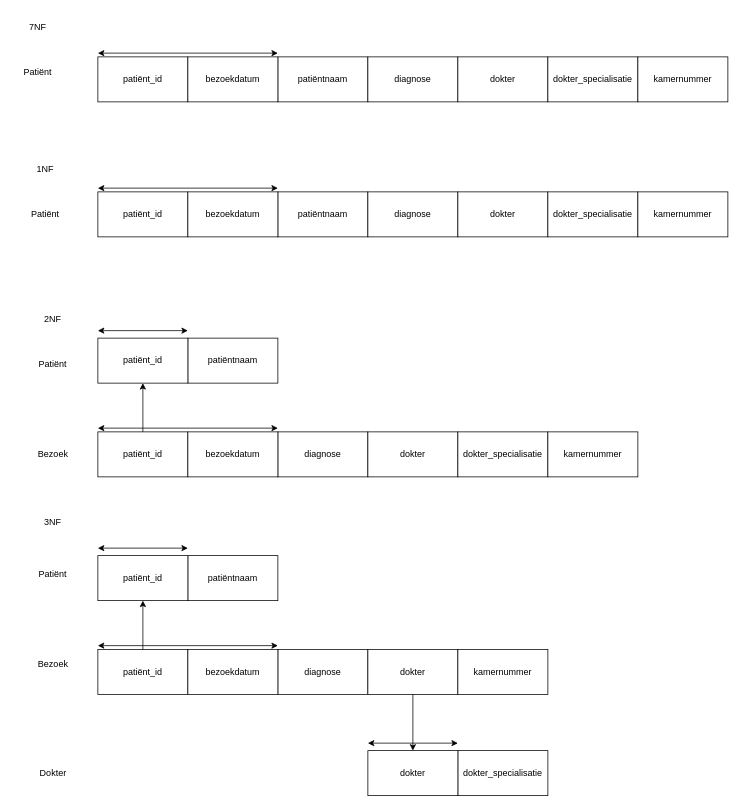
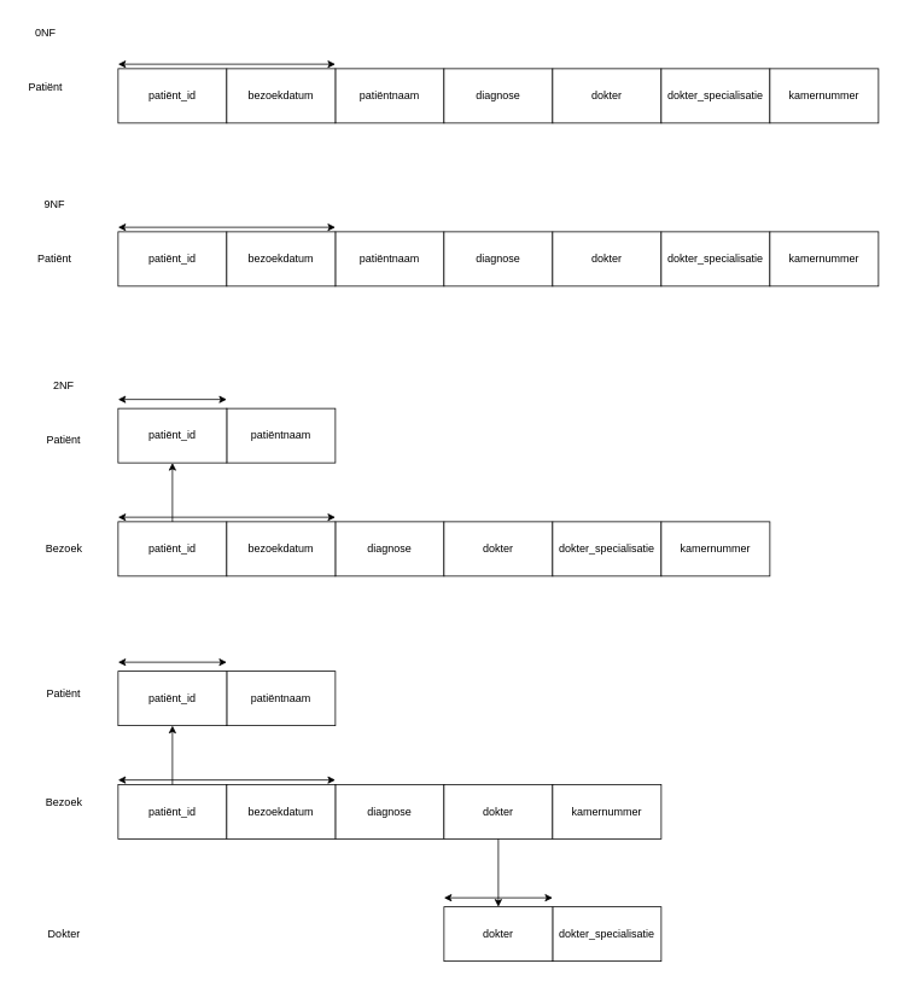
  <mxCell id="0" />
  <mxCell id="1" parent="0" />
- <mxCell id="2" value="7NF" style="text;html=1;align=center;verticalAlign=middle;whiteSpace=wrap;rounded=0;" vertex="1" parent="1"><mxGeometry x="20" y="20" width="60" height="30" as="geometry" /></mxCell>
+ <mxCell id="2" value="0NF" style="text;html=1;align=center;verticalAlign=middle;whiteSpace=wrap;rounded=0;" vertex="1" parent="1"><mxGeometry x="20" y="20" width="60" height="30" as="geometry" /></mxCell>
  <mxCell id="3" value="Patiënt" style="text;html=1;align=center;verticalAlign=middle;whiteSpace=wrap;rounded=0;" vertex="1" parent="1"><mxGeometry x="20" y="80" width="60" height="30" as="geometry" /></mxCell>
- <mxCell id="4" value="1NF" style="text;html=1;align=center;verticalAlign=middle;whiteSpace=wrap;rounded=0;" vertex="1" parent="1"><mxGeometry x="30" y="210" width="60" height="30" as="geometry" /></mxCell>
+ <mxCell id="4" value="9NF" style="text;html=1;align=center;verticalAlign=middle;whiteSpace=wrap;rounded=0;" vertex="1" parent="1"><mxGeometry x="30" y="210" width="60" height="30" as="geometry" /></mxCell>
  <mxCell id="5" value="Patiënt" style="text;html=1;align=center;verticalAlign=middle;whiteSpace=wrap;rounded=0;" vertex="1" parent="1"><mxGeometry x="30" y="270" width="60" height="30" as="geometry" /></mxCell>
  <mxCell id="6" value="patiënt_id" style="rounded=0;whiteSpace=wrap;html=1;" vertex="1" parent="1"><mxGeometry x="130" y="255" width="120" height="60" as="geometry" /></mxCell>
  <mxCell id="7" value="patiëntnaam" style="rounded=0;whiteSpace=wrap;html=1;" vertex="1" parent="1"><mxGeometry x="370" y="255" width="120" height="60" as="geometry" /></mxCell>
  <mxCell id="8" value="diagnose" style="rounded=0;whiteSpace=wrap;html=1;" vertex="1" parent="1"><mxGeometry x="490" y="255" width="120" height="60" as="geometry" /></mxCell>
  <mxCell id="9" value="dokter" style="rounded=0;whiteSpace=wrap;html=1;" vertex="1" parent="1"><mxGeometry x="610" y="255" width="120" height="60" as="geometry" /></mxCell>
  <mxCell id="10" value="dokter_specialisatie" style="rounded=0;whiteSpace=wrap;html=1;" vertex="1" parent="1"><mxGeometry x="730" y="255" width="120" height="60" as="geometry" /></mxCell>
  <mxCell id="11" value="kamernummer" style="rounded=0;whiteSpace=wrap;html=1;" vertex="1" parent="1"><mxGeometry x="850" y="255" width="120" height="60" as="geometry" /></mxCell>
  <mxCell id="12" value="bezoekdatum" style="rounded=0;whiteSpace=wrap;html=1;" vertex="1" parent="1"><mxGeometry x="250" y="255" width="120" height="60" as="geometry" /></mxCell>
  <mxCell id="13" value="" style="endArrow=classic;startArrow=classic;html=1;rounded=0;" edge="1" parent="1"><mxGeometry width="50" height="50" relative="1" as="geometry"><mxPoint x="130" y="250" as="sourcePoint" /><mxPoint x="370" y="250" as="targetPoint" /></mxGeometry></mxCell>
  <mxCell id="14" value="patiënt_id" style="rounded=0;whiteSpace=wrap;html=1;" vertex="1" parent="1"><mxGeometry x="130" y="75" width="120" height="60" as="geometry" /></mxCell>
  <mxCell id="15" value="patiëntnaam" style="rounded=0;whiteSpace=wrap;html=1;" vertex="1" parent="1"><mxGeometry x="370" y="75" width="120" height="60" as="geometry" /></mxCell>
  <mxCell id="16" value="diagnose" style="rounded=0;whiteSpace=wrap;html=1;" vertex="1" parent="1"><mxGeometry x="490" y="75" width="120" height="60" as="geometry" /></mxCell>
  <mxCell id="17" value="dokter" style="rounded=0;whiteSpace=wrap;html=1;" vertex="1" parent="1"><mxGeometry x="610" y="75" width="120" height="60" as="geometry" /></mxCell>
  <mxCell id="18" value="dokter_specialisatie" style="rounded=0;whiteSpace=wrap;html=1;" vertex="1" parent="1"><mxGeometry x="730" y="75" width="120" height="60" as="geometry" /></mxCell>
  <mxCell id="19" value="kamernummer" style="rounded=0;whiteSpace=wrap;html=1;" vertex="1" parent="1"><mxGeometry x="850" y="75" width="120" height="60" as="geometry" /></mxCell>
  <mxCell id="20" value="bezoekdatum" style="rounded=0;whiteSpace=wrap;html=1;" vertex="1" parent="1"><mxGeometry x="250" y="75" width="120" height="60" as="geometry" /></mxCell>
  <mxCell id="21" value="" style="endArrow=classic;startArrow=classic;html=1;rounded=0;" edge="1" parent="1"><mxGeometry width="50" height="50" relative="1" as="geometry"><mxPoint x="130" y="70" as="sourcePoint" /><mxPoint x="370" y="70" as="targetPoint" /></mxGeometry></mxCell>
  <mxCell id="22" value="2NF" style="text;html=1;align=center;verticalAlign=middle;whiteSpace=wrap;rounded=0;" vertex="1" parent="1"><mxGeometry x="40" y="410" width="60" height="30" as="geometry" /></mxCell>
  <mxCell id="23" value="Patiënt" style="text;html=1;align=center;verticalAlign=middle;whiteSpace=wrap;rounded=0;" vertex="1" parent="1"><mxGeometry x="40" y="470" width="60" height="30" as="geometry" /></mxCell>
  <mxCell id="24" value="patiënt_id" style="rounded=0;whiteSpace=wrap;html=1;" vertex="1" parent="1"><mxGeometry x="130" y="575" width="120" height="60" as="geometry" /></mxCell>
  <mxCell id="25" value="patiëntnaam" style="rounded=0;whiteSpace=wrap;html=1;" vertex="1" parent="1"><mxGeometry x="250" y="450" width="120" height="60" as="geometry" /></mxCell>
  <mxCell id="26" value="diagnose" style="rounded=0;whiteSpace=wrap;html=1;" vertex="1" parent="1"><mxGeometry x="370" y="575" width="120" height="60" as="geometry" /></mxCell>
  <mxCell id="27" value="dokter" style="rounded=0;whiteSpace=wrap;html=1;" vertex="1" parent="1"><mxGeometry x="490" y="575" width="120" height="60" as="geometry" /></mxCell>
  <mxCell id="28" value="dokter_specialisatie" style="rounded=0;whiteSpace=wrap;html=1;" vertex="1" parent="1"><mxGeometry x="610" y="575" width="120" height="60" as="geometry" /></mxCell>
  <mxCell id="29" value="kamernummer" style="rounded=0;whiteSpace=wrap;html=1;" vertex="1" parent="1"><mxGeometry x="730" y="575" width="120" height="60" as="geometry" /></mxCell>
  <mxCell id="30" value="bezoekdatum" style="rounded=0;whiteSpace=wrap;html=1;" vertex="1" parent="1"><mxGeometry x="250" y="575" width="120" height="60" as="geometry" /></mxCell>
  <mxCell id="31" value="" style="endArrow=classic;startArrow=classic;html=1;rounded=0;" edge="1" parent="1"><mxGeometry width="50" height="50" relative="1" as="geometry"><mxPoint x="130" y="570" as="sourcePoint" /><mxPoint x="370" y="570" as="targetPoint" /></mxGeometry></mxCell>
  <mxCell id="32" value="patiënt_id" style="rounded=0;whiteSpace=wrap;html=1;" vertex="1" parent="1"><mxGeometry x="130" y="450" width="120" height="60" as="geometry" /></mxCell>
  <mxCell id="33" value="Bezoek" style="text;html=1;align=center;verticalAlign=middle;resizable=0;points=[];autosize=1;strokeColor=none;fillColor=none;" vertex="1" parent="1"><mxGeometry x="40" y="590" width="60" height="30" as="geometry" /></mxCell>
  <mxCell id="34" value="" style="endArrow=classic;startArrow=classic;html=1;rounded=0;" edge="1" parent="1"><mxGeometry width="50" height="50" relative="1" as="geometry"><mxPoint x="130" y="440" as="sourcePoint" /><mxPoint x="250" y="440" as="targetPoint" /></mxGeometry></mxCell>
  <mxCell id="35" value="" style="endArrow=classic;html=1;rounded=0;exitX=0.5;exitY=0;exitDx=0;exitDy=0;entryX=0.5;entryY=1;entryDx=0;entryDy=0;" edge="1" parent="1" source="24" target="32"><mxGeometry width="50" height="50" relative="1" as="geometry"><mxPoint x="390" y="550" as="sourcePoint" /><mxPoint x="440" y="500" as="targetPoint" /></mxGeometry></mxCell>
  <mxCell id="36" value="patiënt_id" style="rounded=0;whiteSpace=wrap;html=1;" vertex="1" parent="1"><mxGeometry x="130" y="865" width="120" height="60" as="geometry" /></mxCell>
  <mxCell id="37" value="patiëntnaam" style="rounded=0;whiteSpace=wrap;html=1;" vertex="1" parent="1"><mxGeometry x="250" y="740" width="120" height="60" as="geometry" /></mxCell>
  <mxCell id="38" value="diagnose" style="rounded=0;whiteSpace=wrap;html=1;" vertex="1" parent="1"><mxGeometry x="370" y="865" width="120" height="60" as="geometry" /></mxCell>
  <mxCell id="39" value="dokter" style="rounded=0;whiteSpace=wrap;html=1;" vertex="1" parent="1"><mxGeometry x="490" y="865" width="120" height="60" as="geometry" /></mxCell>
  <mxCell id="40" value="dokter_specialisatie" style="rounded=0;whiteSpace=wrap;html=1;" vertex="1" parent="1"><mxGeometry x="610" y="1000" width="120" height="60" as="geometry" /></mxCell>
  <mxCell id="41" value="kamernummer" style="rounded=0;whiteSpace=wrap;html=1;" vertex="1" parent="1"><mxGeometry x="610" y="865" width="120" height="60" as="geometry" /></mxCell>
  <mxCell id="42" value="bezoekdatum" style="rounded=0;whiteSpace=wrap;html=1;" vertex="1" parent="1"><mxGeometry x="250" y="865" width="120" height="60" as="geometry" /></mxCell>
  <mxCell id="43" value="" style="endArrow=classic;startArrow=classic;html=1;rounded=0;" edge="1" parent="1"><mxGeometry width="50" height="50" relative="1" as="geometry"><mxPoint x="130" y="860" as="sourcePoint" /><mxPoint x="370" y="860" as="targetPoint" /></mxGeometry></mxCell>
  <mxCell id="44" value="patiënt_id" style="rounded=0;whiteSpace=wrap;html=1;" vertex="1" parent="1"><mxGeometry x="130" y="740" width="120" height="60" as="geometry" /></mxCell>
  <mxCell id="45" value="" style="endArrow=classic;startArrow=classic;html=1;rounded=0;" edge="1" parent="1"><mxGeometry width="50" height="50" relative="1" as="geometry"><mxPoint x="130" y="730" as="sourcePoint" /><mxPoint x="250" y="730" as="targetPoint" /></mxGeometry></mxCell>
  <mxCell id="46" value="" style="endArrow=classic;html=1;rounded=0;exitX=0.5;exitY=0;exitDx=0;exitDy=0;entryX=0.5;entryY=1;entryDx=0;entryDy=0;" edge="1" parent="1" source="36" target="44"><mxGeometry width="50" height="50" relative="1" as="geometry"><mxPoint x="390" y="840" as="sourcePoint" /><mxPoint x="440" y="790" as="targetPoint" /></mxGeometry></mxCell>
  <mxCell id="47" value="Patiënt" style="text;html=1;align=center;verticalAlign=middle;whiteSpace=wrap;rounded=0;" vertex="1" parent="1"><mxGeometry x="40" y="750" width="60" height="30" as="geometry" /></mxCell>
  <mxCell id="48" value="Bezoek" style="text;html=1;align=center;verticalAlign=middle;resizable=0;points=[];autosize=1;strokeColor=none;fillColor=none;" vertex="1" parent="1"><mxGeometry x="40" y="870" width="60" height="30" as="geometry" /></mxCell>
  <mxCell id="49" value="dokter" style="rounded=0;whiteSpace=wrap;html=1;" vertex="1" parent="1"><mxGeometry x="490" y="1000" width="120" height="60" as="geometry" /></mxCell>
  <mxCell id="50" value="" style="endArrow=classic;startArrow=classic;html=1;rounded=0;" edge="1" parent="1"><mxGeometry width="50" height="50" relative="1" as="geometry"><mxPoint x="490" y="990" as="sourcePoint" /><mxPoint x="610" y="990" as="targetPoint" /></mxGeometry></mxCell>
  <mxCell id="51" value="" style="endArrow=classic;html=1;rounded=0;exitX=0.5;exitY=1;exitDx=0;exitDy=0;entryX=0.5;entryY=0;entryDx=0;entryDy=0;" edge="1" parent="1" source="39" target="49"><mxGeometry width="50" height="50" relative="1" as="geometry"><mxPoint x="420" y="950" as="sourcePoint" /><mxPoint x="470" y="900" as="targetPoint" /></mxGeometry></mxCell>
  <mxCell id="52" value="Dokter" style="text;html=1;align=center;verticalAlign=middle;resizable=0;points=[];autosize=1;strokeColor=none;fillColor=none;" vertex="1" parent="1"><mxGeometry x="40" y="1015" width="60" height="30" as="geometry" /></mxCell>
- <mxCell id="53" value="3NF" style="text;html=1;align=center;verticalAlign=middle;whiteSpace=wrap;rounded=0;" vertex="1" parent="1"><mxGeometry x="40" y="680" width="60" height="30" as="geometry" /></mxCell>
